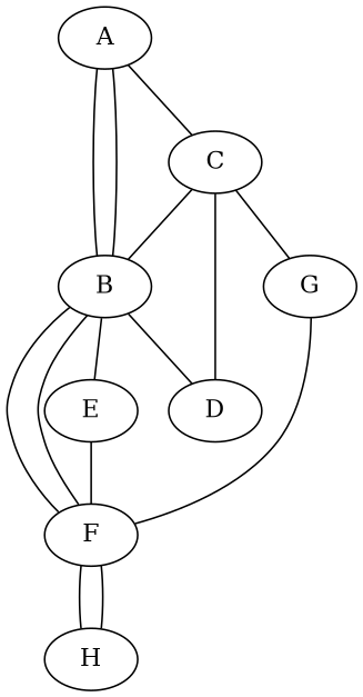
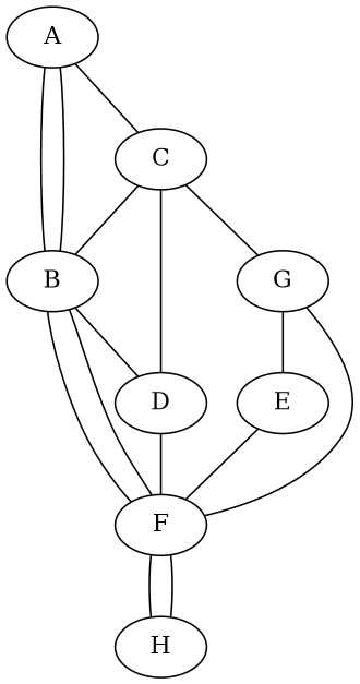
  graph {
    edge [weight=50]
    A
    B
    C
    D
    E
    F
    G
    H
    A -- B
    A -- B
    A -- C
    B -- D
-   B -- E [weight=70]
+   G -- E [weight=70]
    B -- F
    B -- F
    C -- B [weight=120]
    C -- D [weight=70]
    C -- G [weight=70]
+   D -- F [weight=60]
    E -- F [weight=70]
    F -- H [weight=60]
    F -- H [weight=60]
    G -- F [weight=70]
  }
